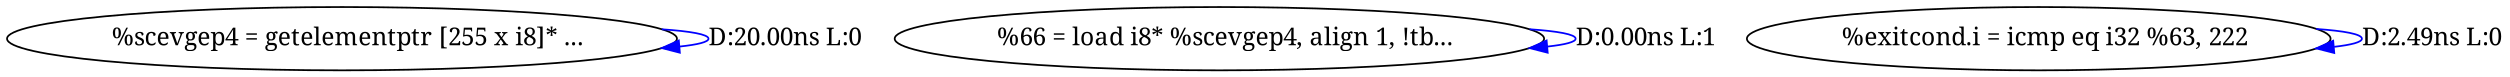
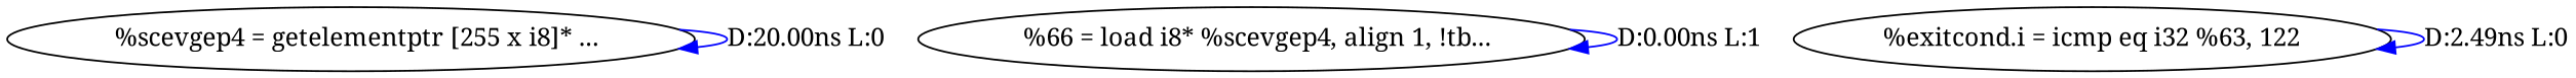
  digraph {
    fontname="Noto Serif"
    node [fontname="Noto Serif"]
    edge [color=blue fontname="Noto Serif"]
    n1 [label="  %scevgep4 = getelementptr [255 x i8]* ..."]
    n2 [label="  %66 = load i8* %scevgep4, align 1, !tb..."]
-   n3 [label="  %exitcond.i = icmp eq i32 %63, 222"]
+   n3 [label="%exitcond.i = icmp eq i32 %63, 122"]
    n1 -> n1 [label="D:20.00ns L:0"]
    n2 -> n2 [label="D:0.00ns L:1"]
    n3 -> n3 [label="D:2.49ns L:0"]
  }
